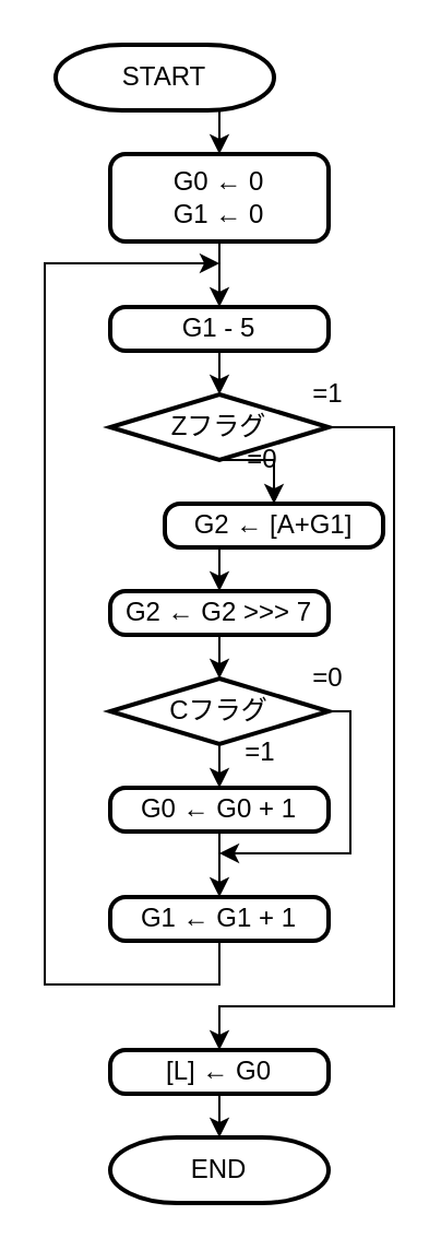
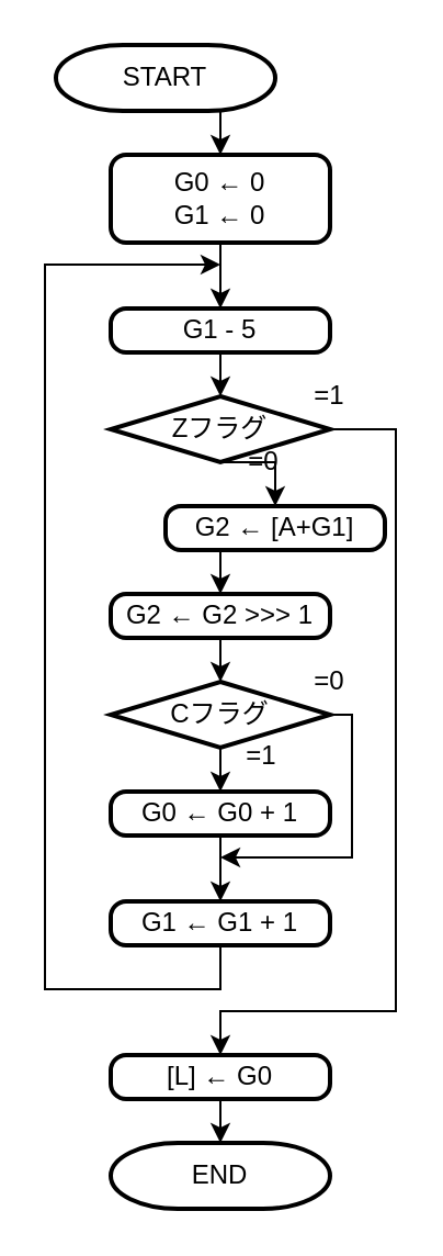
  <mxCell id="0" />
  <mxCell id="1" parent="0" />
  <mxCell id="2" style="edgeStyle=orthogonalEdgeStyle;rounded=0;orthogonalLoop=1;jettySize=auto;html=1;exitX=0.5;exitY=1;exitDx=0;exitDy=0;exitPerimeter=0;entryX=0.5;entryY=0;entryDx=0;entryDy=0;" parent="1" source="3" target="5" edge="1"><mxGeometry relative="1" as="geometry" /></mxCell>
  <mxCell id="3" value="START" style="strokeWidth=2;html=1;shape=mxgraph.flowchart.terminator;whiteSpace=wrap;" parent="1" vertex="1"><mxGeometry x="25" y="20" width="100" height="30" as="geometry" /></mxCell>
  <mxCell id="4" style="edgeStyle=orthogonalEdgeStyle;rounded=0;orthogonalLoop=1;jettySize=auto;html=1;exitX=0.5;exitY=1;exitDx=0;exitDy=0;" edge="1" parent="1" source="5"><mxGeometry relative="1" as="geometry"><mxPoint x="100" y="140" as="targetPoint" /></mxGeometry></mxCell>
  <mxCell id="5" value="G0 ← 0&lt;br&gt;G1 ← 0" style="rounded=1;whiteSpace=wrap;html=1;absoluteArcSize=1;arcSize=14;strokeWidth=2;" parent="1" vertex="1"><mxGeometry x="50" y="70" width="100" height="40" as="geometry" /></mxCell>
  <mxCell id="6" style="edgeStyle=orthogonalEdgeStyle;rounded=0;orthogonalLoop=1;jettySize=auto;html=1;exitX=0.5;exitY=1;exitDx=0;exitDy=0;entryX=0.5;entryY=0;entryDx=0;entryDy=0;" parent="1" target="8" edge="1"><mxGeometry relative="1" as="geometry"><mxPoint x="100" y="210" as="sourcePoint" /></mxGeometry></mxCell>
  <mxCell id="7" style="edgeStyle=orthogonalEdgeStyle;rounded=0;orthogonalLoop=1;jettySize=auto;html=1;exitX=0.5;exitY=1;exitDx=0;exitDy=0;entryX=0.5;entryY=0;entryDx=0;entryDy=0;" parent="1" source="8" edge="1"><mxGeometry relative="1" as="geometry"><mxPoint x="100" y="270" as="targetPoint" /></mxGeometry></mxCell>
  <mxCell id="8" value="G2 ← [A+G1]" style="rounded=1;whiteSpace=wrap;html=1;absoluteArcSize=1;arcSize=14;strokeWidth=2;" parent="1" vertex="1"><mxGeometry x="75" y="230" width="100" height="20" as="geometry" /></mxCell>
  <mxCell id="9" style="edgeStyle=orthogonalEdgeStyle;rounded=0;orthogonalLoop=1;jettySize=auto;html=1;exitX=0.5;exitY=1;exitDx=0;exitDy=0;entryX=0.5;entryY=0;entryDx=0;entryDy=0;" parent="1" edge="1"><mxGeometry relative="1" as="geometry"><mxPoint x="100" y="380" as="sourcePoint" /><mxPoint x="100" y="410" as="targetPoint" /></mxGeometry></mxCell>
- <mxCell id="10" value="G2 ← G2 &amp;gt;&amp;gt;&amp;gt; 7" style="rounded=1;whiteSpace=wrap;html=1;absoluteArcSize=1;arcSize=14;strokeWidth=2;" parent="1" vertex="1"><mxGeometry x="50" y="270" width="100" height="20" as="geometry" /></mxCell>
+ <mxCell id="10" value="G2 ← G2 &amp;gt;&amp;gt;&amp;gt; 1" style="rounded=1;whiteSpace=wrap;html=1;absoluteArcSize=1;arcSize=14;strokeWidth=2;" parent="1" vertex="1"><mxGeometry x="50" y="270" width="100" height="20" as="geometry" /></mxCell>
  <mxCell id="11" value="END" style="strokeWidth=2;html=1;shape=mxgraph.flowchart.terminator;whiteSpace=wrap;" parent="1" vertex="1"><mxGeometry x="50" y="520" width="100" height="30" as="geometry" /></mxCell>
  <mxCell id="12" style="edgeStyle=orthogonalEdgeStyle;rounded=0;orthogonalLoop=1;jettySize=auto;html=1;exitX=0.5;exitY=1;exitDx=0;exitDy=0;entryX=0.5;entryY=0;entryDx=0;entryDy=0;entryPerimeter=0;" parent="1" source="13" target="11" edge="1"><mxGeometry relative="1" as="geometry" /></mxCell>
  <mxCell id="13" value="[L] ← G0" style="rounded=1;whiteSpace=wrap;html=1;absoluteArcSize=1;arcSize=14;strokeWidth=2;" parent="1" vertex="1"><mxGeometry x="50" y="480" width="100" height="20" as="geometry" /></mxCell>
  <mxCell id="14" style="edgeStyle=orthogonalEdgeStyle;rounded=0;orthogonalLoop=1;jettySize=auto;html=1;exitX=0.5;exitY=1;exitDx=0;exitDy=0;entryX=0.5;entryY=0;entryDx=0;entryDy=0;" edge="1" parent="1"><mxGeometry relative="1" as="geometry"><mxPoint x="100" y="310" as="targetPoint" /><mxPoint x="100" y="290" as="sourcePoint" /></mxGeometry></mxCell>
  <mxCell id="15" value="G0 ← G0 + 1" style="rounded=1;whiteSpace=wrap;html=1;absoluteArcSize=1;arcSize=14;strokeWidth=2;" vertex="1" parent="1"><mxGeometry x="50" y="360" width="100" height="20" as="geometry" /></mxCell>
  <mxCell id="16" style="edgeStyle=orthogonalEdgeStyle;rounded=0;orthogonalLoop=1;jettySize=auto;html=1;exitX=0.5;exitY=1;exitDx=0;exitDy=0;exitPerimeter=0;entryX=0.5;entryY=0;entryDx=0;entryDy=0;" edge="1" parent="1" source="18" target="15"><mxGeometry relative="1" as="geometry" /></mxCell>
  <mxCell id="17" style="edgeStyle=orthogonalEdgeStyle;rounded=0;orthogonalLoop=1;jettySize=auto;html=1;exitX=1;exitY=0.5;exitDx=0;exitDy=0;exitPerimeter=0;" edge="1" parent="1" source="18"><mxGeometry relative="1" as="geometry"><mxPoint x="100" y="390" as="targetPoint" /><Array as="points"><mxPoint x="160" y="325" /><mxPoint x="160" y="390" /></Array></mxGeometry></mxCell>
  <mxCell id="18" value="Cフラグ" style="strokeWidth=2;html=1;shape=mxgraph.flowchart.decision;whiteSpace=wrap;" vertex="1" parent="1"><mxGeometry x="50" y="310" width="100" height="30" as="geometry" /></mxCell>
  <mxCell id="19" value="=0" style="text;html=1;strokeColor=none;fillColor=none;align=center;verticalAlign=middle;whiteSpace=wrap;rounded=0;" vertex="1" parent="1"><mxGeometry x="130" y="300" width="40" height="20" as="geometry" /></mxCell>
  <mxCell id="20" value="=1" style="text;html=1;strokeColor=none;fillColor=none;align=center;verticalAlign=middle;whiteSpace=wrap;rounded=0;" vertex="1" parent="1"><mxGeometry x="99" y="334" width="40" height="20" as="geometry" /></mxCell>
  <mxCell id="21" style="edgeStyle=orthogonalEdgeStyle;rounded=0;orthogonalLoop=1;jettySize=auto;html=1;entryX=0.5;entryY=0;entryDx=0;entryDy=0;entryPerimeter=0;" edge="1" parent="1" target="23"><mxGeometry relative="1" as="geometry"><mxPoint x="100" y="160" as="sourcePoint" /></mxGeometry></mxCell>
  <mxCell id="22" style="edgeStyle=orthogonalEdgeStyle;rounded=0;orthogonalLoop=1;jettySize=auto;html=1;exitX=1;exitY=0.5;exitDx=0;exitDy=0;exitPerimeter=0;entryX=0.5;entryY=0;entryDx=0;entryDy=0;" edge="1" parent="1" source="23" target="13"><mxGeometry relative="1" as="geometry"><Array as="points"><mxPoint x="180" y="195" /><mxPoint x="180" y="460" /><mxPoint x="100" y="460" /></Array></mxGeometry></mxCell>
  <mxCell id="23" value="Zフラグ" style="strokeWidth=2;html=1;shape=mxgraph.flowchart.decision;whiteSpace=wrap;" vertex="1" parent="1"><mxGeometry x="50" y="180" width="100" height="30" as="geometry" /></mxCell>
  <mxCell id="24" value="=1" style="text;html=1;strokeColor=none;fillColor=none;align=center;verticalAlign=middle;whiteSpace=wrap;rounded=0;" vertex="1" parent="1"><mxGeometry x="130" y="170" width="40" height="20" as="geometry" /></mxCell>
  <mxCell id="25" value="=0" style="text;html=1;strokeColor=none;fillColor=none;align=center;verticalAlign=middle;whiteSpace=wrap;rounded=0;" vertex="1" parent="1"><mxGeometry x="100" y="200" width="40" height="20" as="geometry" /></mxCell>
  <mxCell id="26" value="G1 - 5" style="rounded=1;whiteSpace=wrap;html=1;absoluteArcSize=1;arcSize=14;strokeWidth=2;" vertex="1" parent="1"><mxGeometry x="50" y="140" width="100" height="20" as="geometry" /></mxCell>
  <mxCell id="27" style="edgeStyle=orthogonalEdgeStyle;rounded=0;orthogonalLoop=1;jettySize=auto;html=1;exitX=0.5;exitY=1;exitDx=0;exitDy=0;" edge="1" parent="1" source="28"><mxGeometry relative="1" as="geometry"><mxPoint x="100" y="120" as="targetPoint" /><Array as="points"><mxPoint x="100" y="450" /><mxPoint x="20" y="450" /><mxPoint x="20" y="120" /></Array></mxGeometry></mxCell>
  <mxCell id="28" value="G1 ← G1 + 1" style="rounded=1;whiteSpace=wrap;html=1;absoluteArcSize=1;arcSize=14;strokeWidth=2;" vertex="1" parent="1"><mxGeometry x="50" y="410" width="100" height="20" as="geometry" /></mxCell>
